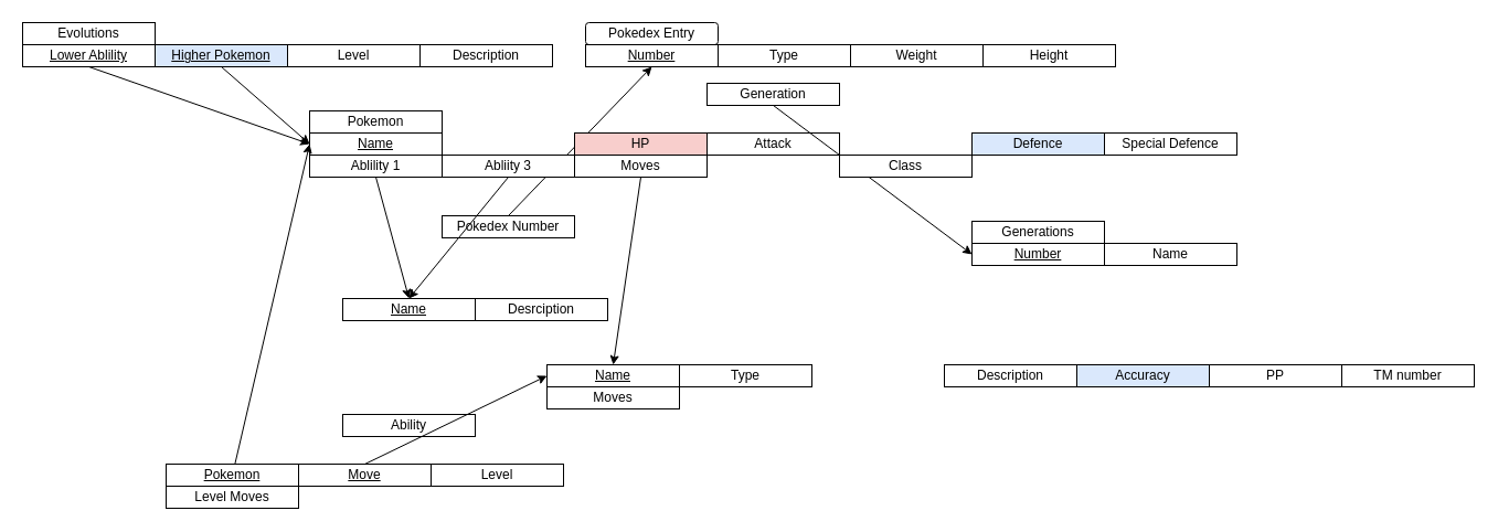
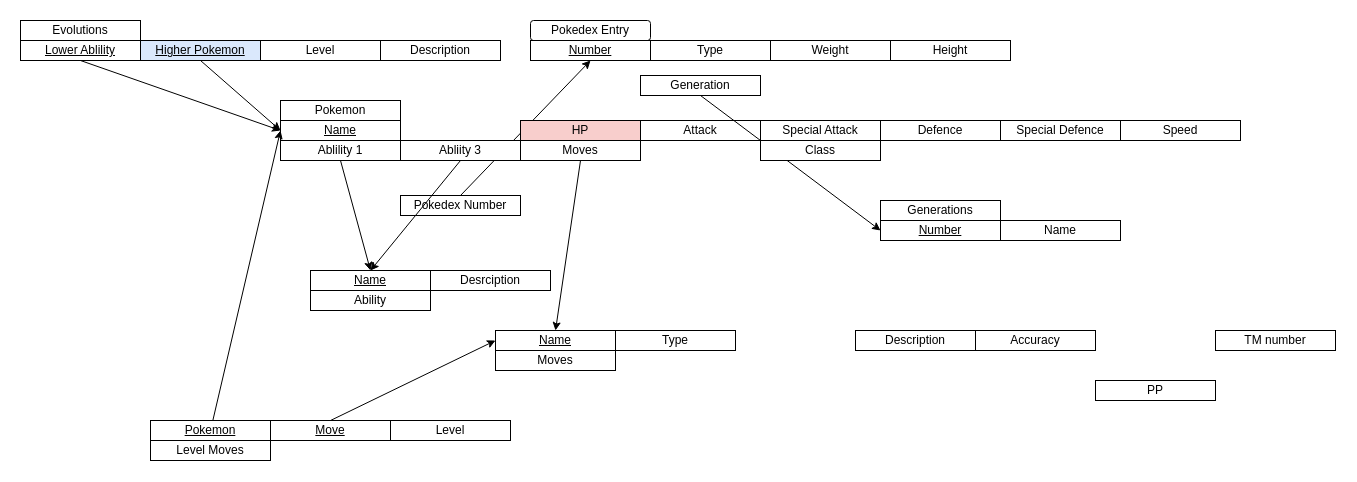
  <mxCell id="0" />
  <mxCell id="1" parent="0" />
  <mxCell id="2" value="Pokemon" style="rounded=0;whiteSpace=wrap;html=1;" parent="1" vertex="1"><mxGeometry x="280" y="100" width="120" height="20" as="geometry" /></mxCell>
  <mxCell id="3" value="&lt;u&gt;Name&lt;/u&gt;" style="rounded=0;whiteSpace=wrap;html=1;" parent="1" vertex="1"><mxGeometry x="280" y="120" width="120" height="20" as="geometry" /></mxCell>
  <mxCell id="4" style="edgeStyle=none;rounded=0;orthogonalLoop=1;jettySize=auto;html=1;exitX=0.5;exitY=0;exitDx=0;exitDy=0;entryX=0.5;entryY=1;entryDx=0;entryDy=0;endArrow=classic;endFill=1;elbow=vertical;" parent="1" source="5" target="35" edge="1"><mxGeometry relative="1" as="geometry" /></mxCell>
  <mxCell id="5" value="Pokedex Number" style="rounded=0;whiteSpace=wrap;html=1;" parent="1" vertex="1"><mxGeometry x="400" y="195" width="120" height="20" as="geometry" /></mxCell>
  <mxCell id="6" value="HP&lt;span style=&quot;white-space: pre;&quot;&gt;&lt;/span&gt;" style="rounded=0;whiteSpace=wrap;html=1;fillColor=#f8cecc;" parent="1" vertex="1"><mxGeometry x="520" y="120" width="120" height="20" as="geometry" /></mxCell>
  <mxCell id="7" value="Attack" style="rounded=0;whiteSpace=wrap;html=1;" parent="1" vertex="1"><mxGeometry x="640" y="120" width="120" height="20" as="geometry" /></mxCell>
- <mxCell id="9" value="Defence" style="rounded=0;whiteSpace=wrap;html=1;fillColor=#dae8fc;" parent="1" vertex="1"><mxGeometry x="880" y="120" width="120" height="20" as="geometry" /></mxCell>
+ <mxCell id="8" value="Special Attack" style="rounded=0;whiteSpace=wrap;html=1;" parent="1" vertex="1"><mxGeometry x="760" y="120" width="120" height="20" as="geometry" /></mxCell>
+ <mxCell id="9" value="Defence" style="rounded=0;whiteSpace=wrap;html=1;" parent="1" vertex="1"><mxGeometry x="880" y="120" width="120" height="20" as="geometry" /></mxCell>
  <mxCell id="10" value="Special Defence" style="rounded=0;whiteSpace=wrap;html=1;" parent="1" vertex="1"><mxGeometry x="1000" y="120" width="120" height="20" as="geometry" /></mxCell>
+ <mxCell id="11" value="Speed" style="rounded=0;whiteSpace=wrap;html=1;" parent="1" vertex="1"><mxGeometry x="1120" y="120" width="120" height="20" as="geometry" /></mxCell>
  <mxCell id="12" style="edgeStyle=none;rounded=0;orthogonalLoop=1;jettySize=auto;html=1;exitX=0.5;exitY=1;exitDx=0;exitDy=0;entryX=0.5;entryY=0;entryDx=0;entryDy=0;endArrow=classic;endFill=1;elbow=vertical;" parent="1" source="13" target="43" edge="1"><mxGeometry relative="1" as="geometry" /></mxCell>
  <mxCell id="13" value="Ablility 1" style="rounded=0;whiteSpace=wrap;html=1;" parent="1" vertex="1"><mxGeometry x="280" y="140" width="120" height="20" as="geometry" /></mxCell>
  <mxCell id="14" style="edgeStyle=none;rounded=0;orthogonalLoop=1;jettySize=auto;html=1;exitX=0.5;exitY=1;exitDx=0;exitDy=0;entryX=0.5;entryY=0;entryDx=0;entryDy=0;endArrow=classic;endFill=1;" edge="1" parent="1" source="15" target="43"><mxGeometry relative="1" as="geometry" /></mxCell>
  <mxCell id="15" value="Abliity 3" style="rounded=0;whiteSpace=wrap;html=1;" parent="1" vertex="1"><mxGeometry x="400" y="140" width="120" height="20" as="geometry" /></mxCell>
  <mxCell id="16" style="edgeStyle=none;rounded=0;orthogonalLoop=1;jettySize=auto;html=1;exitX=0.5;exitY=1;exitDx=0;exitDy=0;entryX=0.5;entryY=0;entryDx=0;entryDy=0;endArrow=classic;endFill=1;elbow=vertical;" parent="1" source="17" target="29" edge="1"><mxGeometry relative="1" as="geometry" /></mxCell>
  <mxCell id="17" value="Moves" style="rounded=0;whiteSpace=wrap;html=1;" parent="1" vertex="1"><mxGeometry x="520" y="140" width="120" height="20" as="geometry" /></mxCell>
  <mxCell id="18" style="edgeStyle=none;rounded=0;orthogonalLoop=1;jettySize=auto;html=1;exitX=0.5;exitY=1;exitDx=0;exitDy=0;entryX=0;entryY=0.5;entryDx=0;entryDy=0;endArrow=classic;endFill=1;elbow=vertical;" parent="1" source="19" target="40" edge="1"><mxGeometry relative="1" as="geometry" /></mxCell>
  <mxCell id="19" value="Generation" style="rounded=0;whiteSpace=wrap;html=1;" parent="1" vertex="1"><mxGeometry x="640" y="75" width="120" height="20" as="geometry" /></mxCell>
  <mxCell id="20" value="Class" style="rounded=0;whiteSpace=wrap;html=1;" parent="1" vertex="1"><mxGeometry x="760" y="140" width="120" height="20" as="geometry" /></mxCell>
  <mxCell id="21" value="Evolutions" style="rounded=0;whiteSpace=wrap;html=1;" parent="1" vertex="1"><mxGeometry x="20" y="20" width="120" height="20" as="geometry" /></mxCell>
  <mxCell id="22" style="edgeStyle=none;rounded=0;orthogonalLoop=1;jettySize=auto;html=1;exitX=0.5;exitY=1;exitDx=0;exitDy=0;endArrow=classic;endFill=1;elbow=vertical;" parent="1" source="23" edge="1"><mxGeometry relative="1" as="geometry"><mxPoint x="280" y="130" as="targetPoint" /></mxGeometry></mxCell>
  <mxCell id="23" value="&lt;u&gt;Lower Ablility&lt;/u&gt;" style="rounded=0;whiteSpace=wrap;html=1;" parent="1" vertex="1"><mxGeometry x="20" y="40" width="120" height="20" as="geometry" /></mxCell>
  <mxCell id="24" style="edgeStyle=none;rounded=0;orthogonalLoop=1;jettySize=auto;html=1;exitX=0.5;exitY=1;exitDx=0;exitDy=0;entryX=0;entryY=0.5;entryDx=0;entryDy=0;endArrow=classic;endFill=1;elbow=vertical;" parent="1" source="25" target="3" edge="1"><mxGeometry relative="1" as="geometry" /></mxCell>
  <mxCell id="25" value="&lt;u&gt;Higher Pokemon&lt;/u&gt;" style="rounded=0;whiteSpace=wrap;html=1;fillColor=#dae8fc;" parent="1" vertex="1"><mxGeometry x="140" y="40" width="120" height="20" as="geometry" /></mxCell>
  <mxCell id="26" value="Level" style="rounded=0;whiteSpace=wrap;html=1;" parent="1" vertex="1"><mxGeometry x="260" y="40" width="120" height="20" as="geometry" /></mxCell>
  <mxCell id="27" value="Description" style="rounded=0;whiteSpace=wrap;html=1;" parent="1" vertex="1"><mxGeometry x="380" y="40" width="120" height="20" as="geometry" /></mxCell>
  <mxCell id="28" value="Moves" style="rounded=0;whiteSpace=wrap;html=1;" parent="1" vertex="1"><mxGeometry x="495" y="350" width="120" height="20" as="geometry" /></mxCell>
  <mxCell id="29" value="&lt;u&gt;Name&lt;/u&gt;" style="rounded=0;whiteSpace=wrap;html=1;" parent="1" vertex="1"><mxGeometry x="495" y="330" width="120" height="20" as="geometry" /></mxCell>
  <mxCell id="30" value="Type" style="rounded=0;whiteSpace=wrap;html=1;" parent="1" vertex="1"><mxGeometry x="615" y="330" width="120" height="20" as="geometry" /></mxCell>
  <mxCell id="31" value="Description" style="rounded=0;whiteSpace=wrap;html=1;" parent="1" vertex="1"><mxGeometry x="855" y="330" width="120" height="20" as="geometry" /></mxCell>
- <mxCell id="32" value="Accuracy" style="rounded=0;whiteSpace=wrap;html=1;fillColor=#dae8fc;" parent="1" vertex="1"><mxGeometry x="975" y="330" width="120" height="20" as="geometry" /></mxCell>
- <mxCell id="33" value="PP" style="rounded=0;whiteSpace=wrap;html=1;" parent="1" vertex="1"><mxGeometry x="1095" y="330" width="120" height="20" as="geometry" /></mxCell>
+ <mxCell id="32" value="Accuracy" style="rounded=0;whiteSpace=wrap;html=1;" parent="1" vertex="1"><mxGeometry x="975" y="330" width="120" height="20" as="geometry" /></mxCell>
+ <mxCell id="33" value="PP" style="rounded=0;whiteSpace=wrap;html=1;" parent="1" vertex="1"><mxGeometry x="1095" y="380" width="120" height="20" as="geometry" /></mxCell>
  <mxCell id="34" value="Pokedex Entry" style="whiteSpace=wrap;html=1;rounded=1;" parent="1" vertex="1"><mxGeometry x="530" y="20" width="120" height="20" as="geometry" /></mxCell>
  <mxCell id="35" value="&lt;u&gt;Number&lt;/u&gt;" style="rounded=0;whiteSpace=wrap;html=1;" parent="1" vertex="1"><mxGeometry x="530" y="40" width="120" height="20" as="geometry" /></mxCell>
  <mxCell id="36" value="Type" style="rounded=0;whiteSpace=wrap;html=1;" parent="1" vertex="1"><mxGeometry x="650" y="40" width="120" height="20" as="geometry" /></mxCell>
  <mxCell id="37" value="Weight" style="rounded=0;whiteSpace=wrap;html=1;" parent="1" vertex="1"><mxGeometry x="770" y="40" width="120" height="20" as="geometry" /></mxCell>
  <mxCell id="38" value="Height" style="rounded=0;whiteSpace=wrap;html=1;" parent="1" vertex="1"><mxGeometry x="890" y="40" width="120" height="20" as="geometry" /></mxCell>
  <mxCell id="39" value="Generations" style="rounded=0;whiteSpace=wrap;html=1;" parent="1" vertex="1"><mxGeometry x="880" y="200" width="120" height="20" as="geometry" /></mxCell>
  <mxCell id="40" value="&lt;u&gt;Number&lt;/u&gt;" style="rounded=0;whiteSpace=wrap;html=1;" parent="1" vertex="1"><mxGeometry x="880" y="220" width="120" height="20" as="geometry" /></mxCell>
  <mxCell id="41" value="Name" style="rounded=0;whiteSpace=wrap;html=1;" parent="1" vertex="1"><mxGeometry x="1000" y="220" width="120" height="20" as="geometry" /></mxCell>
- <mxCell id="42" value="Ability" style="rounded=0;whiteSpace=wrap;html=1;" parent="1" vertex="1"><mxGeometry x="310" y="375" width="120" height="20" as="geometry" /></mxCell>
+ <mxCell id="42" value="Ability" style="rounded=0;whiteSpace=wrap;html=1;" parent="1" vertex="1"><mxGeometry x="310" y="290" width="120" height="20" as="geometry" /></mxCell>
  <mxCell id="43" value="&lt;u&gt;Name&lt;/u&gt;" style="rounded=0;whiteSpace=wrap;html=1;" parent="1" vertex="1"><mxGeometry x="310" y="270" width="120" height="20" as="geometry" /></mxCell>
  <mxCell id="44" value="Desrciption" style="rounded=0;whiteSpace=wrap;html=1;" parent="1" vertex="1"><mxGeometry x="430" y="270" width="120" height="20" as="geometry" /></mxCell>
  <mxCell id="45" value="Level Moves" style="rounded=0;whiteSpace=wrap;html=1;" vertex="1" parent="1"><mxGeometry x="150" y="440" width="120" height="20" as="geometry" /></mxCell>
  <mxCell id="46" style="edgeStyle=none;rounded=0;orthogonalLoop=1;jettySize=auto;html=1;entryX=0;entryY=0.5;entryDx=0;entryDy=0;endArrow=classic;endFill=1;" edge="1" parent="1" source="47" target="3"><mxGeometry relative="1" as="geometry" /></mxCell>
  <mxCell id="47" value="&lt;u&gt;Pokemon&lt;/u&gt;" style="rounded=0;whiteSpace=wrap;html=1;" vertex="1" parent="1"><mxGeometry x="150" y="420" width="120" height="20" as="geometry" /></mxCell>
  <mxCell id="48" style="edgeStyle=none;rounded=0;orthogonalLoop=1;jettySize=auto;html=1;exitX=0.5;exitY=0;exitDx=0;exitDy=0;entryX=0;entryY=0.5;entryDx=0;entryDy=0;endArrow=classic;endFill=1;" edge="1" parent="1" source="49" target="29"><mxGeometry relative="1" as="geometry" /></mxCell>
  <mxCell id="49" value="&lt;u&gt;Move&lt;/u&gt;" style="rounded=0;whiteSpace=wrap;html=1;" vertex="1" parent="1"><mxGeometry x="270" y="420" width="120" height="20" as="geometry" /></mxCell>
  <mxCell id="50" value="Level" style="rounded=0;whiteSpace=wrap;html=1;" vertex="1" parent="1"><mxGeometry x="390" y="420" width="120" height="20" as="geometry" /></mxCell>
  <mxCell id="51" value="TM number" style="rounded=0;whiteSpace=wrap;html=1;" vertex="1" parent="1"><mxGeometry x="1215" y="330" width="120" height="20" as="geometry" /></mxCell>
